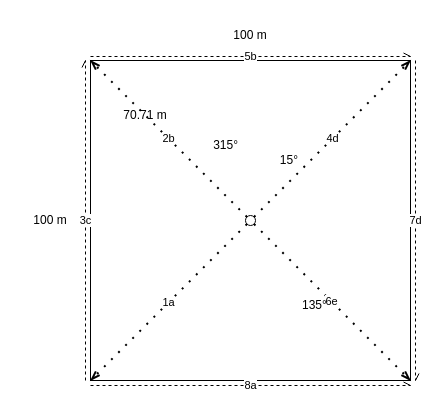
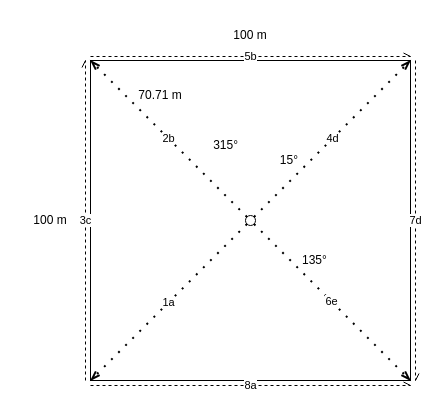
  <mxCell id="0" />
  <mxCell id="1" parent="0" />
  <mxCell id="2" value="" style="whiteSpace=wrap;html=1;aspect=fixed;fillStyle=auto;fillColor=none;" vertex="1" parent="1"><mxGeometry x="90" y="60" width="320" height="320" as="geometry" /></mxCell>
  <mxCell id="3" value="2b" style="rounded=0;orthogonalLoop=1;jettySize=auto;html=1;exitX=0;exitY=0;exitDx=0;exitDy=0;entryX=0;entryY=0;entryDx=0;entryDy=0;endArrow=openThin;endFill=0;dashed=1;dashPattern=1 4;strokeWidth=2;labelBorderColor=none;" edge="1" parent="1" source="7" target="2"><mxGeometry relative="1" as="geometry" /></mxCell>
  <mxCell id="4" value="1a" style="rounded=0;orthogonalLoop=1;jettySize=auto;html=1;exitX=0;exitY=1;exitDx=0;exitDy=0;entryX=0;entryY=1;entryDx=0;entryDy=0;endArrow=openThin;endFill=0;dashed=1;dashPattern=1 4;strokeWidth=2;" edge="1" parent="1" source="7" target="2"><mxGeometry relative="1" as="geometry" /></mxCell>
  <mxCell id="5" value="4d" style="rounded=0;orthogonalLoop=1;jettySize=auto;html=1;exitX=1;exitY=0;exitDx=0;exitDy=0;entryX=1;entryY=0;entryDx=0;entryDy=0;endArrow=openThin;endFill=0;dashed=1;dashPattern=1 4;strokeWidth=2;" edge="1" parent="1" source="7" target="2"><mxGeometry relative="1" as="geometry" /></mxCell>
  <mxCell id="6" value="6e" style="rounded=0;orthogonalLoop=1;jettySize=auto;html=1;exitX=1;exitY=1;exitDx=0;exitDy=0;entryX=1;entryY=1;entryDx=0;entryDy=0;endArrow=openThin;endFill=0;dashed=1;dashPattern=1 4;strokeWidth=2;" edge="1" parent="1" source="7" target="2"><mxGeometry x="-0.002" relative="1" as="geometry"><mxPoint as="offset" /></mxGeometry></mxCell>
  <mxCell id="7" value="" style="ellipse;whiteSpace=wrap;html=1;aspect=fixed;" vertex="1" parent="1"><mxGeometry x="245" y="215" width="10" height="10" as="geometry" /></mxCell>
  <mxCell id="8" value="3c" style="endArrow=openAsync;html=1;rounded=0;endFill=0;dashed=1;" edge="1" parent="1"><mxGeometry width="50" height="50" relative="1" as="geometry"><mxPoint x="85" y="380" as="sourcePoint" /><mxPoint x="85" y="60" as="targetPoint" /></mxGeometry></mxCell>
  <mxCell id="9" value="5b" style="endArrow=openAsync;html=1;rounded=0;endFill=0;dashed=1;" edge="1" parent="1"><mxGeometry width="50" height="50" relative="1" as="geometry"><mxPoint x="90" y="56" as="sourcePoint" /><mxPoint x="410" y="56" as="targetPoint" /></mxGeometry></mxCell>
  <mxCell id="10" value="7d" style="endArrow=openAsync;html=1;rounded=0;endFill=0;dashed=1;" edge="1" parent="1"><mxGeometry width="50" height="50" relative="1" as="geometry"><mxPoint x="415" y="60" as="sourcePoint" /><mxPoint x="415" y="380" as="targetPoint" /></mxGeometry></mxCell>
  <mxCell id="11" value="8a" style="endArrow=openAsync;html=1;rounded=0;endFill=0;startArrow=none;startFill=0;verticalAlign=middle;dashed=1;" edge="1" parent="1"><mxGeometry width="50" height="50" relative="1" as="geometry"><mxPoint x="90" y="385" as="sourcePoint" /><mxPoint x="410" y="385" as="targetPoint" /></mxGeometry></mxCell>
  <mxCell id="12" value="315°" style="text;html=1;strokeColor=none;fillColor=none;align=right;verticalAlign=middle;whiteSpace=wrap;rounded=0;" vertex="1" parent="1"><mxGeometry x="210" y="135" width="30" height="20" as="geometry" /></mxCell>
  <mxCell id="13" value="15°" style="text;html=1;strokeColor=none;fillColor=none;align=right;verticalAlign=middle;whiteSpace=wrap;rounded=0;" vertex="1" parent="1"><mxGeometry x="270" y="150" width="30" height="20" as="geometry" /></mxCell>
- <mxCell id="14" value="135°" style="text;html=1;strokeColor=none;fillColor=none;align=left;verticalAlign=middle;whiteSpace=wrap;rounded=0;" vertex="1" parent="1"><mxGeometry x="300" y="295" width="30" height="20" as="geometry" /></mxCell>
+ <mxCell id="14" value="135°" style="text;html=1;strokeColor=none;fillColor=none;align=left;verticalAlign=middle;whiteSpace=wrap;rounded=0;" vertex="1" parent="1"><mxGeometry x="300" y="250" width="30" height="20" as="geometry" /></mxCell>
  <mxCell id="15" value="100 m" style="text;html=1;strokeColor=none;fillColor=none;align=center;verticalAlign=middle;whiteSpace=wrap;rounded=0;" vertex="1" parent="1"><mxGeometry x="220" y="20" width="60" height="30" as="geometry" /></mxCell>
  <mxCell id="16" value="100 m" style="text;html=1;strokeColor=none;fillColor=none;align=center;verticalAlign=middle;whiteSpace=wrap;rounded=0;" vertex="1" parent="1"><mxGeometry x="20" y="205" width="60" height="30" as="geometry" /></mxCell>
- <mxCell id="17" value="70.71 m" style="text;html=1;strokeColor=none;fillColor=none;align=center;verticalAlign=middle;whiteSpace=wrap;rounded=0;" vertex="1" parent="1"><mxGeometry x="115" y="100" width="60" height="30" as="geometry" /></mxCell>
+ <mxCell id="17" value="70.71 m" style="text;html=1;strokeColor=none;fillColor=none;align=center;verticalAlign=middle;whiteSpace=wrap;rounded=0;" vertex="1" parent="1"><mxGeometry x="130" y="80" width="60" height="30" as="geometry" /></mxCell>
